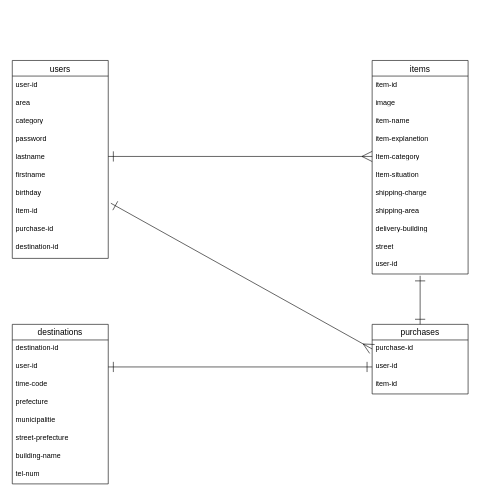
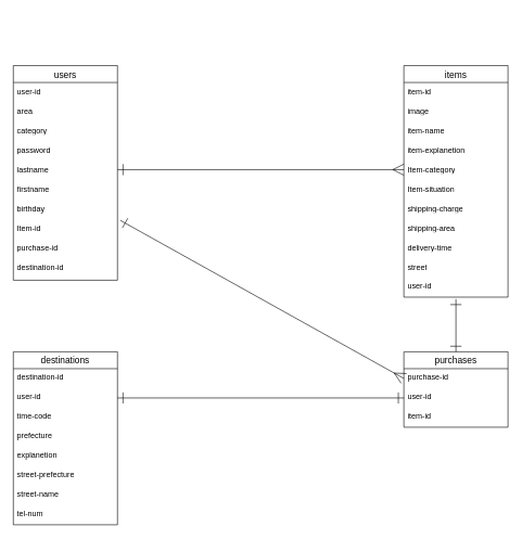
  <mxCell id="0" />
  <mxCell id="1" parent="0" />
  <mxCell id="2" style="edgeStyle=orthogonalEdgeStyle;html=1;exitX=0.5;exitY=0;exitDx=0;exitDy=0;strokeColor=none;" edge="1" parent="1" source="3"><mxGeometry relative="1" as="geometry"><mxPoint x="100" y="20" as="targetPoint" /></mxGeometry></mxCell>
  <mxCell id="3" value="users" style="swimlane;fontStyle=0;childLayout=stackLayout;horizontal=1;startSize=26;horizontalStack=0;resizeParent=1;resizeParentMax=0;resizeLast=0;collapsible=1;marginBottom=0;align=center;fontSize=14;" vertex="1" parent="1"><mxGeometry x="20" y="100" width="160" height="330" as="geometry" /></mxCell>
  <mxCell id="4" value="user-id" style="text;strokeColor=none;fillColor=none;spacingLeft=4;spacingRight=4;overflow=hidden;rotatable=0;points=[[0,0.5],[1,0.5]];portConstraint=eastwest;fontSize=12;whiteSpace=wrap;html=1;" vertex="1" parent="3"><mxGeometry y="26" width="160" height="30" as="geometry" /></mxCell>
  <mxCell id="5" value="area" style="text;strokeColor=none;fillColor=none;spacingLeft=4;spacingRight=4;overflow=hidden;rotatable=0;points=[[0,0.5],[1,0.5]];portConstraint=eastwest;fontSize=12;whiteSpace=wrap;html=1;" vertex="1" parent="3"><mxGeometry y="56" width="160" height="30" as="geometry" /></mxCell>
  <mxCell id="6" value="category" style="text;strokeColor=none;fillColor=none;spacingLeft=4;spacingRight=4;overflow=hidden;rotatable=0;points=[[0,0.5],[1,0.5]];portConstraint=eastwest;fontSize=12;whiteSpace=wrap;html=1;" vertex="1" parent="3"><mxGeometry y="86" width="160" height="30" as="geometry" /></mxCell>
  <mxCell id="7" value="password" style="text;strokeColor=none;fillColor=none;spacingLeft=4;spacingRight=4;overflow=hidden;rotatable=0;points=[[0,0.5],[1,0.5]];portConstraint=eastwest;fontSize=12;whiteSpace=wrap;html=1;" vertex="1" parent="3"><mxGeometry y="116" width="160" height="30" as="geometry" /></mxCell>
  <mxCell id="8" value="lastname" style="text;strokeColor=none;fillColor=none;spacingLeft=4;spacingRight=4;overflow=hidden;rotatable=0;points=[[0,0.5],[1,0.5]];portConstraint=eastwest;fontSize=12;whiteSpace=wrap;html=1;" vertex="1" parent="3"><mxGeometry y="146" width="160" height="30" as="geometry" /></mxCell>
  <mxCell id="9" value="firstname" style="text;strokeColor=none;fillColor=none;spacingLeft=4;spacingRight=4;overflow=hidden;rotatable=0;points=[[0,0.5],[1,0.5]];portConstraint=eastwest;fontSize=12;whiteSpace=wrap;html=1;" vertex="1" parent="3"><mxGeometry y="176" width="160" height="30" as="geometry" /></mxCell>
  <mxCell id="10" value="birthday&lt;div&gt;&lt;br&gt;&lt;/div&gt;" style="text;strokeColor=none;fillColor=none;spacingLeft=4;spacingRight=4;overflow=hidden;rotatable=0;points=[[0,0.5],[1,0.5]];portConstraint=eastwest;fontSize=12;whiteSpace=wrap;html=1;" vertex="1" parent="3"><mxGeometry y="206" width="160" height="30" as="geometry" /></mxCell>
  <mxCell id="11" value="Item-id" style="text;strokeColor=none;fillColor=none;spacingLeft=4;spacingRight=4;overflow=hidden;rotatable=0;points=[[0,0.5],[1,0.5]];portConstraint=eastwest;fontSize=12;whiteSpace=wrap;html=1;" vertex="1" parent="3"><mxGeometry y="236" width="160" height="30" as="geometry" /></mxCell>
  <mxCell id="12" value="purchase-id" style="text;strokeColor=none;fillColor=none;spacingLeft=4;spacingRight=4;overflow=hidden;rotatable=0;points=[[0,0.5],[1,0.5]];portConstraint=eastwest;fontSize=12;whiteSpace=wrap;html=1;" vertex="1" parent="3"><mxGeometry y="266" width="160" height="30" as="geometry" /></mxCell>
  <mxCell id="13" value="destination-id" style="text;strokeColor=none;fillColor=none;spacingLeft=4;spacingRight=4;overflow=hidden;rotatable=0;points=[[0,0.5],[1,0.5]];portConstraint=eastwest;fontSize=12;whiteSpace=wrap;html=1;" vertex="1" parent="3"><mxGeometry y="296" width="160" height="34" as="geometry" /></mxCell>
  <mxCell id="14" value="items" style="swimlane;fontStyle=0;childLayout=stackLayout;horizontal=1;startSize=26;horizontalStack=0;resizeParent=1;resizeParentMax=0;resizeLast=0;collapsible=1;marginBottom=0;align=center;fontSize=14;" vertex="1" parent="1"><mxGeometry x="620" y="100" width="160" height="356" as="geometry" /></mxCell>
  <mxCell id="15" value="item-id" style="text;strokeColor=none;fillColor=none;spacingLeft=4;spacingRight=4;overflow=hidden;rotatable=0;points=[[0,0.5],[1,0.5]];portConstraint=eastwest;fontSize=12;whiteSpace=wrap;html=1;" vertex="1" parent="14"><mxGeometry y="26" width="160" height="30" as="geometry" /></mxCell>
  <mxCell id="16" value="image" style="text;strokeColor=none;fillColor=none;spacingLeft=4;spacingRight=4;overflow=hidden;rotatable=0;points=[[0,0.5],[1,0.5]];portConstraint=eastwest;fontSize=12;whiteSpace=wrap;html=1;" vertex="1" parent="14"><mxGeometry y="56" width="160" height="30" as="geometry" /></mxCell>
  <mxCell id="17" value="item-name" style="text;strokeColor=none;fillColor=none;spacingLeft=4;spacingRight=4;overflow=hidden;rotatable=0;points=[[0,0.5],[1,0.5]];portConstraint=eastwest;fontSize=12;whiteSpace=wrap;html=1;" vertex="1" parent="14"><mxGeometry y="86" width="160" height="30" as="geometry" /></mxCell>
  <mxCell id="18" value="item-explanetion" style="text;strokeColor=none;fillColor=none;spacingLeft=4;spacingRight=4;overflow=hidden;rotatable=0;points=[[0,0.5],[1,0.5]];portConstraint=eastwest;fontSize=12;whiteSpace=wrap;html=1;" vertex="1" parent="14"><mxGeometry y="116" width="160" height="30" as="geometry" /></mxCell>
  <mxCell id="19" value="Item-category" style="text;strokeColor=none;fillColor=none;spacingLeft=4;spacingRight=4;overflow=hidden;rotatable=0;points=[[0,0.5],[1,0.5]];portConstraint=eastwest;fontSize=12;whiteSpace=wrap;html=1;" vertex="1" parent="14"><mxGeometry y="146" width="160" height="30" as="geometry" /></mxCell>
  <mxCell id="20" value="Item-situation" style="text;strokeColor=none;fillColor=none;spacingLeft=4;spacingRight=4;overflow=hidden;rotatable=0;points=[[0,0.5],[1,0.5]];portConstraint=eastwest;fontSize=12;whiteSpace=wrap;html=1;" vertex="1" parent="14"><mxGeometry y="176" width="160" height="30" as="geometry" /></mxCell>
  <mxCell id="21" value="shipping-charge" style="text;strokeColor=none;fillColor=none;spacingLeft=4;spacingRight=4;overflow=hidden;rotatable=0;points=[[0,0.5],[1,0.5]];portConstraint=eastwest;fontSize=12;whiteSpace=wrap;html=1;" vertex="1" parent="14"><mxGeometry y="206" width="160" height="30" as="geometry" /></mxCell>
  <mxCell id="22" value="shipping-area" style="text;strokeColor=none;fillColor=none;spacingLeft=4;spacingRight=4;overflow=hidden;rotatable=0;points=[[0,0.5],[1,0.5]];portConstraint=eastwest;fontSize=12;whiteSpace=wrap;html=1;" vertex="1" parent="14"><mxGeometry y="236" width="160" height="30" as="geometry" /></mxCell>
- <mxCell id="23" value="delivery-building" style="text;strokeColor=none;fillColor=none;spacingLeft=4;spacingRight=4;overflow=hidden;rotatable=0;points=[[0,0.5],[1,0.5]];portConstraint=eastwest;fontSize=12;whiteSpace=wrap;html=1;" vertex="1" parent="14"><mxGeometry y="266" width="160" height="30" as="geometry" /></mxCell>
+ <mxCell id="23" value="delivery-time" style="text;strokeColor=none;fillColor=none;spacingLeft=4;spacingRight=4;overflow=hidden;rotatable=0;points=[[0,0.5],[1,0.5]];portConstraint=eastwest;fontSize=12;whiteSpace=wrap;html=1;" vertex="1" parent="14"><mxGeometry y="266" width="160" height="30" as="geometry" /></mxCell>
  <mxCell id="24" value="street" style="text;strokeColor=none;fillColor=none;spacingLeft=4;spacingRight=4;overflow=hidden;rotatable=0;points=[[0,0.5],[1,0.5]];portConstraint=eastwest;fontSize=12;whiteSpace=wrap;html=1;" vertex="1" parent="14"><mxGeometry y="296" width="160" height="30" as="geometry" /></mxCell>
  <mxCell id="25" value="user-id" style="text;strokeColor=none;fillColor=none;spacingLeft=4;spacingRight=4;overflow=hidden;rotatable=0;points=[[0,0.5],[1,0.5]];portConstraint=eastwest;fontSize=12;whiteSpace=wrap;html=1;" vertex="1" parent="14"><mxGeometry y="326" width="160" height="30" as="geometry" /></mxCell>
  <mxCell id="26" value="destinations" style="swimlane;fontStyle=0;childLayout=stackLayout;horizontal=1;startSize=26;horizontalStack=0;resizeParent=1;resizeParentMax=0;resizeLast=0;collapsible=1;marginBottom=0;align=center;fontSize=14;" vertex="1" parent="1"><mxGeometry x="20" y="540" width="160" height="266" as="geometry" /></mxCell>
  <mxCell id="27" value="destination-id" style="text;strokeColor=none;fillColor=none;spacingLeft=4;spacingRight=4;overflow=hidden;rotatable=0;points=[[0,0.5],[1,0.5]];portConstraint=eastwest;fontSize=12;whiteSpace=wrap;html=1;" vertex="1" parent="26"><mxGeometry y="26" width="160" height="30" as="geometry" /></mxCell>
  <mxCell id="28" value="user-id" style="text;strokeColor=none;fillColor=none;spacingLeft=4;spacingRight=4;overflow=hidden;rotatable=0;points=[[0,0.5],[1,0.5]];portConstraint=eastwest;fontSize=12;whiteSpace=wrap;html=1;" vertex="1" parent="26"><mxGeometry y="56" width="160" height="30" as="geometry" /></mxCell>
  <mxCell id="29" value="time-code" style="text;strokeColor=none;fillColor=none;spacingLeft=4;spacingRight=4;overflow=hidden;rotatable=0;points=[[0,0.5],[1,0.5]];portConstraint=eastwest;fontSize=12;whiteSpace=wrap;html=1;" vertex="1" parent="26"><mxGeometry y="86" width="160" height="30" as="geometry" /></mxCell>
  <mxCell id="30" value="prefecture" style="text;strokeColor=none;fillColor=none;spacingLeft=4;spacingRight=4;overflow=hidden;rotatable=0;points=[[0,0.5],[1,0.5]];portConstraint=eastwest;fontSize=12;whiteSpace=wrap;html=1;" vertex="1" parent="26"><mxGeometry y="116" width="160" height="30" as="geometry" /></mxCell>
- <mxCell id="31" value="municipalitie" style="text;strokeColor=none;fillColor=none;spacingLeft=4;spacingRight=4;overflow=hidden;rotatable=0;points=[[0,0.5],[1,0.5]];portConstraint=eastwest;fontSize=12;whiteSpace=wrap;html=1;" vertex="1" parent="26"><mxGeometry y="146" width="160" height="30" as="geometry" /></mxCell>
+ <mxCell id="31" value="explanetion" style="text;strokeColor=none;fillColor=none;spacingLeft=4;spacingRight=4;overflow=hidden;rotatable=0;points=[[0,0.5],[1,0.5]];portConstraint=eastwest;fontSize=12;whiteSpace=wrap;html=1;" vertex="1" parent="26"><mxGeometry y="146" width="160" height="30" as="geometry" /></mxCell>
  <mxCell id="32" value="street-prefecture" style="text;strokeColor=none;fillColor=none;spacingLeft=4;spacingRight=4;overflow=hidden;rotatable=0;points=[[0,0.5],[1,0.5]];portConstraint=eastwest;fontSize=12;whiteSpace=wrap;html=1;" vertex="1" parent="26"><mxGeometry y="176" width="160" height="30" as="geometry" /></mxCell>
- <mxCell id="33" value="building-name" style="text;strokeColor=none;fillColor=none;spacingLeft=4;spacingRight=4;overflow=hidden;rotatable=0;points=[[0,0.5],[1,0.5]];portConstraint=eastwest;fontSize=12;whiteSpace=wrap;html=1;" vertex="1" parent="26"><mxGeometry y="206" width="160" height="30" as="geometry" /></mxCell>
+ <mxCell id="33" value="street-name" style="text;strokeColor=none;fillColor=none;spacingLeft=4;spacingRight=4;overflow=hidden;rotatable=0;points=[[0,0.5],[1,0.5]];portConstraint=eastwest;fontSize=12;whiteSpace=wrap;html=1;" vertex="1" parent="26"><mxGeometry y="206" width="160" height="30" as="geometry" /></mxCell>
  <mxCell id="34" value="tel-num" style="text;strokeColor=none;fillColor=none;spacingLeft=4;spacingRight=4;overflow=hidden;rotatable=0;points=[[0,0.5],[1,0.5]];portConstraint=eastwest;fontSize=12;whiteSpace=wrap;html=1;" vertex="1" parent="26"><mxGeometry y="236" width="160" height="30" as="geometry" /></mxCell>
  <mxCell id="35" value="purchases" style="swimlane;fontStyle=0;childLayout=stackLayout;horizontal=1;startSize=26;horizontalStack=0;resizeParent=1;resizeParentMax=0;resizeLast=0;collapsible=1;marginBottom=0;align=center;fontSize=14;" vertex="1" parent="1"><mxGeometry x="620" y="540" width="160" height="116" as="geometry" /></mxCell>
  <mxCell id="36" value="purchase-id" style="text;strokeColor=none;fillColor=none;spacingLeft=4;spacingRight=4;overflow=hidden;rotatable=0;points=[[0,0.5],[1,0.5]];portConstraint=eastwest;fontSize=12;whiteSpace=wrap;html=1;" vertex="1" parent="35"><mxGeometry y="26" width="160" height="30" as="geometry" /></mxCell>
  <mxCell id="37" value="user-id" style="text;strokeColor=none;fillColor=none;spacingLeft=4;spacingRight=4;overflow=hidden;rotatable=0;points=[[0,0.5],[1,0.5]];portConstraint=eastwest;fontSize=12;whiteSpace=wrap;html=1;" vertex="1" parent="35"><mxGeometry y="56" width="160" height="30" as="geometry" /></mxCell>
  <mxCell id="38" value="item-id" style="text;strokeColor=none;fillColor=none;spacingLeft=4;spacingRight=4;overflow=hidden;rotatable=0;points=[[0,0.5],[1,0.5]];portConstraint=eastwest;fontSize=12;whiteSpace=wrap;html=1;" vertex="1" parent="35"><mxGeometry y="86" width="160" height="30" as="geometry" /></mxCell>
  <mxCell id="39" style="edgeStyle=none;html=1;exitX=1;exitY=0.5;exitDx=0;exitDy=0;entryX=0;entryY=0.5;entryDx=0;entryDy=0;startArrow=ERone;startFill=0;endArrow=ERmany;endFill=0;strokeWidth=1;endSize=15;targetPerimeterSpacing=15;startSize=15;sourcePerimeterSpacing=15;" edge="1" parent="1"><mxGeometry relative="1" as="geometry"><mxPoint x="180" y="260" as="sourcePoint" /><mxPoint x="620" y="260" as="targetPoint" /></mxGeometry></mxCell>
  <mxCell id="40" style="edgeStyle=none;html=1;exitX=1.027;exitY=0.067;exitDx=0;exitDy=0;entryX=0;entryY=0.5;entryDx=0;entryDy=0;startArrow=ERone;startFill=0;endArrow=ERmany;endFill=0;targetPerimeterSpacing=15;sourcePerimeterSpacing=15;endSize=15;startSize=15;exitPerimeter=0;" edge="1" parent="1" source="11" target="36"><mxGeometry relative="1" as="geometry"><mxPoint x="180" y="420" as="sourcePoint" /><mxPoint x="620" y="610" as="targetPoint" /><Array as="points" /></mxGeometry></mxCell>
  <mxCell id="41" style="edgeStyle=none;html=1;exitX=1;exitY=0.5;exitDx=0;exitDy=0;entryX=0;entryY=0.5;entryDx=0;entryDy=0;startArrow=ERone;startFill=0;endArrow=ERone;endFill=0;targetPerimeterSpacing=15;sourcePerimeterSpacing=15;endSize=15;startSize=15;" edge="1" parent="1" source="28" target="37"><mxGeometry relative="1" as="geometry" /></mxCell>
  <mxCell id="42" style="edgeStyle=none;html=1;exitX=0.5;exitY=0;exitDx=0;exitDy=0;startArrow=ERone;startFill=0;endArrow=ERone;endFill=0;targetPerimeterSpacing=15;endSize=15;startSize=15;sourcePerimeterSpacing=15;entryX=0.5;entryY=1.1;entryDx=0;entryDy=0;entryPerimeter=0;" edge="1" parent="1" source="35" target="25"><mxGeometry relative="1" as="geometry"><mxPoint x="700" y="470" as="targetPoint" /></mxGeometry></mxCell>
